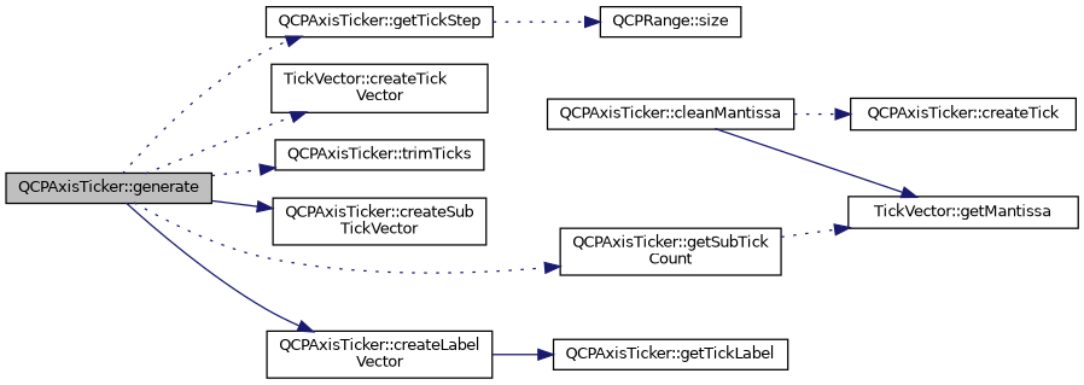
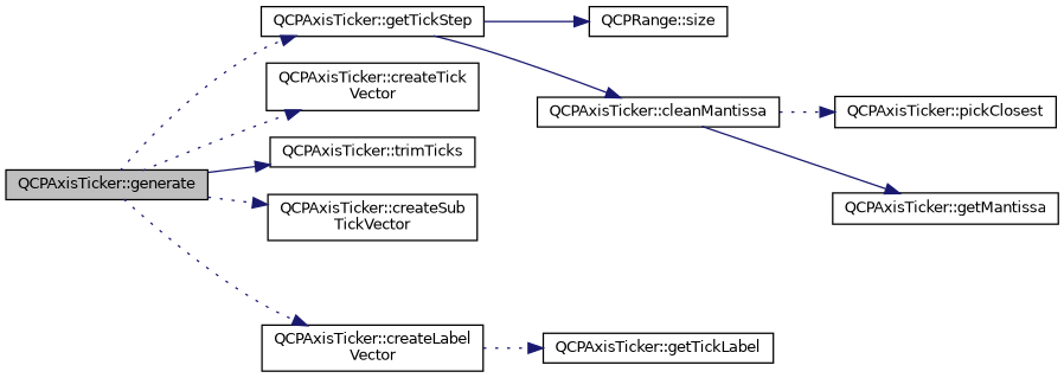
  digraph {
    rankdir=LR
    node [color=black fillcolor=white fontname=Helvetica fontsize=10 shape=record style=filled]
    edge [color=midnightblue fontname=Helvetica fontsize=10 labelfontname=Helvetica labelfontsize=10 style=dotted]
    n1 [fillcolor=grey75 fontcolor=black height=0.2 label="QCPAxisTicker::generate" width=0.4]
    n2 [height=0.2 label="QCPAxisTicker::getTickStep" width=0.4]
-   n3 [height=0.2 label="TickVector::createTick\lVector" width=0.4]
+   n3 [height=0.2 label="QCPAxisTicker::createTick\lVector" width=0.4]
    n4 [height=0.2 label="QCPAxisTicker::trimTicks" width=0.4]
    n5 [height=0.2 label="QCPAxisTicker::createSub\lTickVector" width=0.4]
-   n6 [height=0.2 label="QCPAxisTicker::getSubTick\lCount" width=0.4]
    n7 [height=0.2 label="QCPAxisTicker::createLabel\lVector" width=0.4]
    n8 [height=0.2 label="QCPRange::size" width=0.4]
    n9 [height=0.2 label="QCPAxisTicker::cleanMantissa" width=0.4]
-   n10 [height=0.2 label="TickVector::getMantissa" width=0.4]
+   n10 [height=0.2 label="QCPAxisTicker::getMantissa" width=0.4]
    n11 [height=0.2 label="QCPAxisTicker::getTickLabel" width=0.4]
-   n12 [height=0.2 label="QCPAxisTicker::createTick" width=0.4]
+   n12 [height=0.2 label="QCPAxisTicker::pickClosest" width=0.4]
    n1 -> n2
    n1 -> n3
-   n1 -> n4
-   n1 -> n5 [style=solid]
-   n1 -> n6
-   n1 -> n7 [style=solid]
-   n2 -> n8
-   n6 -> n10
-   n7 -> n11 [style=solid]
+   n1 -> n4 [style=solid]
+   n1 -> n5
+   n1 -> n7
+   n2 -> n8 [style=solid]
+   n2 -> n9 [style=solid]
+   n7 -> n11
    n9 -> n10 [style=solid]
    n9 -> n12
  }
